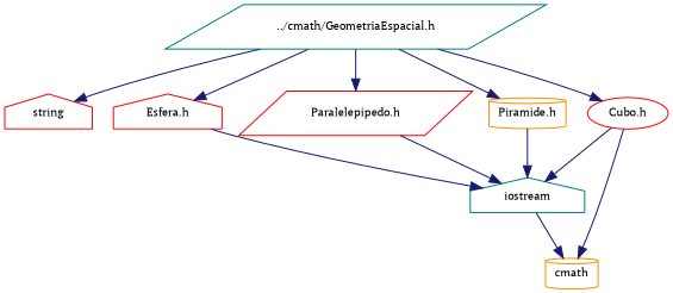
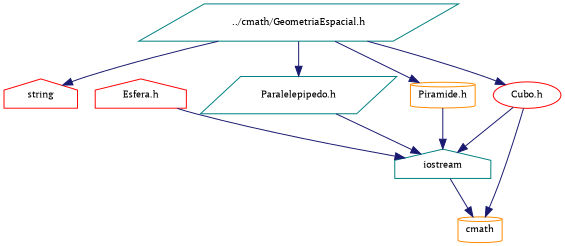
  digraph {
    fontname="PT Serif"
    node [color=red fillcolor=white fontname="PT Serif" fontsize=10 shape=house style=filled]
    edge [color=midnightblue fontname="PT Serif" fontsize=10 labelfontname=Helvetica labelfontsize=10 style=solid]
    n1 [color=teal height=0.2 label="../cmath/GeometriaEspacial.h" shape=parallelogram width=0.4]
    n2 [height=0.2 label=string width=0.4]
    n3 [height=0.2 label="Cubo.h" shape=ellipse width=0.4]
    n4 [height=0.2 label="Esfera.h" width=0.4]
-   n5 [height=0.2 label="Paralelepipedo.h" shape=parallelogram width=0.4]
+   n5 [color=teal height=0.2 label="Paralelepipedo.h" shape=parallelogram width=0.4]
    n6 [color=darkorange height=0.2 label="Piramide.h" shape=cylinder width=0.4]
    n7 [color=teal height=0.2 label=iostream width=0.4]
    n8 [color=darkorange height=0.2 label=cmath shape=cylinder width=0.4]
    n1 -> n2
    n1 -> n3
-   n1 -> n4
    n1 -> n5
    n1 -> n6
    n3 -> n7
    n3 -> n8
    n4 -> n7
    n5 -> n7
    n6 -> n7
    n7 -> n8
  }
